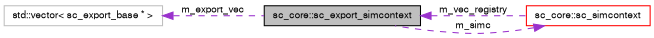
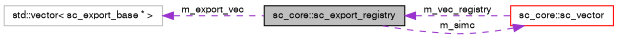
  digraph {
    rankdir=LR
    node [fillcolor=white fontname=FreeSans fontsize=10 shape=record style=filled]
    edge [color=darkorchid3 dir=back fontname=FreeSans fontsize=10 labelfontname=FreeSans labelfontsize=10 style=dashed]
-   n1 [color=black fillcolor=grey75 fontcolor=black height=0.2 label="sc_core::sc_export_simcontext" width=0.4]
-   n2 [color=red height=0.2 label="sc_core::sc_simcontext" width=0.4]
+   n1 [color=black fillcolor=grey75 fontcolor=black height=0.2 label="sc_core::sc_export_registry" width=0.4]
+   n2 [color=red height=0.2 label="sc_core::sc_vector" width=0.4]
    n3 [color=grey75 height=0.2 label="std::vector\< sc_export_base * \>" width=0.4]
    n1 -> n2 [label=m_vec_registry]
    n2 -> n1 [label=m_simc]
    n3 -> n1 [label=m_export_vec]
  }
